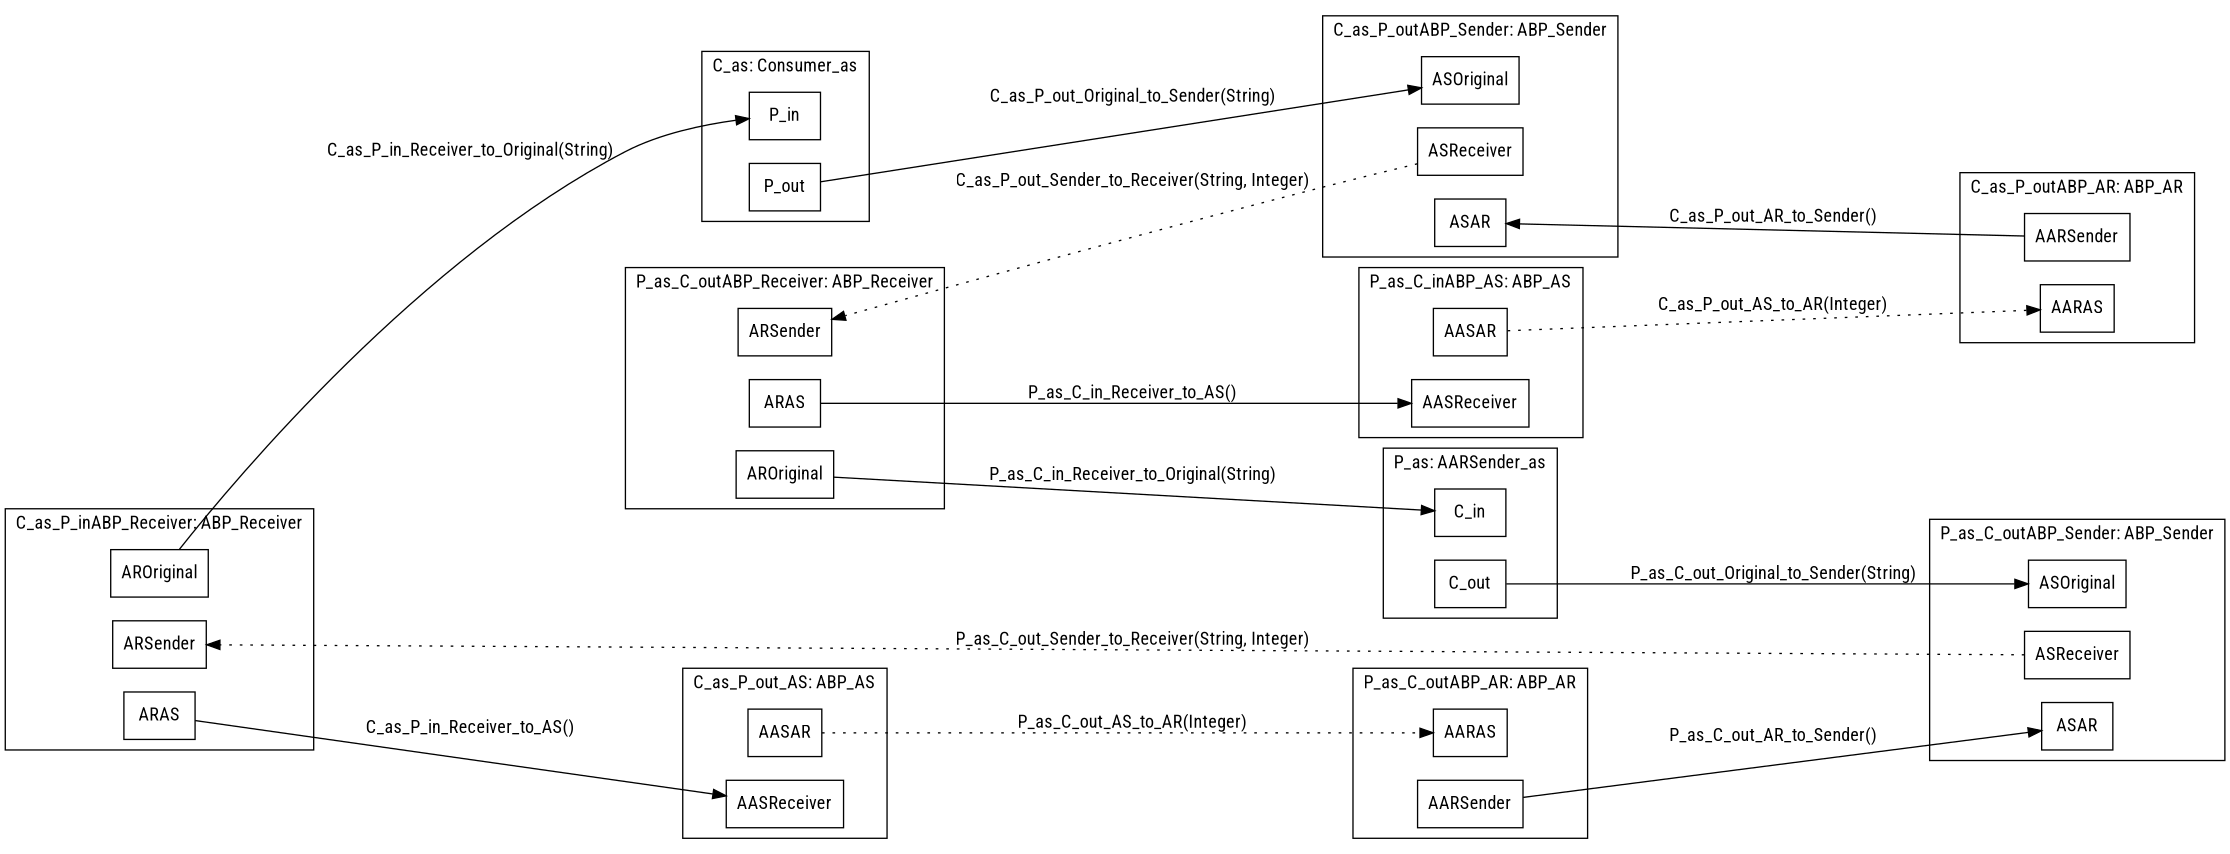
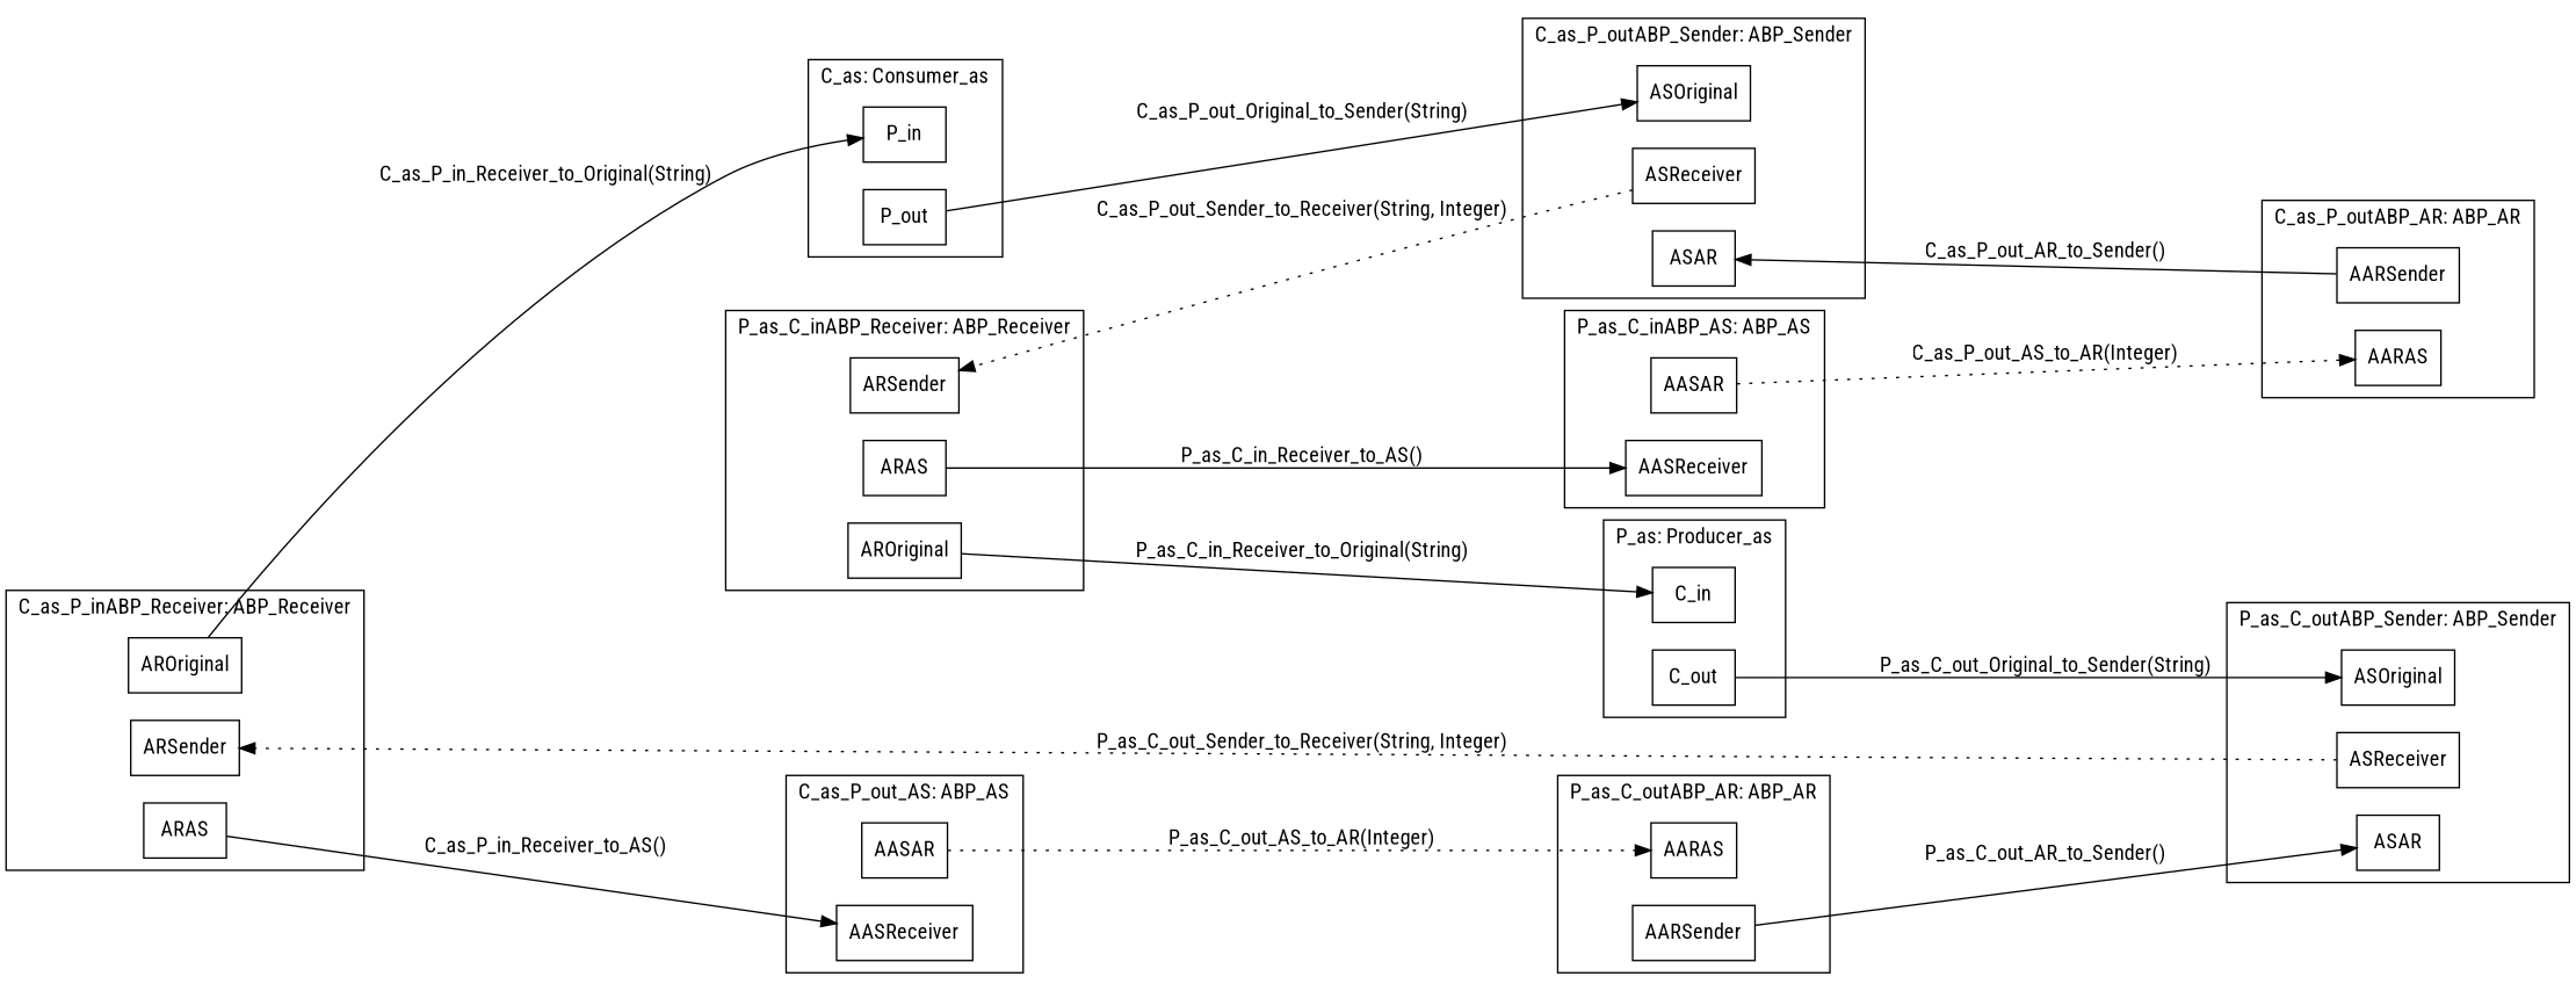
  digraph {
    fontname="Roboto Condensed"
    rankdir=LR
    node [fontname="Roboto Condensed" shape=box]
    edge [fontname="Roboto Condensed"]
    n1 [label=P_in]
    n2 [label=P_out]
    n3 [label=C_in]
    n4 [label=C_out]
    n5 [label=ASOriginal]
    n6 [label=ASReceiver]
    n7 [label=ASAR]
    n8 [label=AARAS]
    n9 [label=AARSender]
    n10 [label=AROriginal]
    n11 [label=ARSender]
    n12 [label=ARAS]
    n13 [label=AASAR]
    n14 [label=AASReceiver]
    n15 [label=ASOriginal]
    n16 [label=ASReceiver]
    n17 [label=ASAR]
    n18 [label=AARAS]
    n19 [label=AARSender]
    n20 [label=AROriginal]
    n21 [label=ARSender]
    n22 [label=ARAS]
    n23 [label=AASAR]
    n24 [label=AASReceiver]
    subgraph cluster_1 {
      label="C_as: Consumer_as"
      n1
      n2
    }
    subgraph cluster_2 {
-     label="P_as: AARSender_as"
+     label="P_as: Producer_as"
      n3
      n4
    }
    subgraph cluster_3 {
      label="P_as_C_outABP_Sender: ABP_Sender"
      n5
      n6
      n7
    }
    subgraph cluster_4 {
      label="P_as_C_outABP_AR: ABP_AR"
      n8
      n9
    }
    subgraph cluster_5 {
      label="C_as_P_inABP_Receiver: ABP_Receiver"
      n10
      n11
      n12
    }
    subgraph cluster_6 {
      label="C_as_P_out_AS: ABP_AS"
      n13
      n14
    }
    subgraph cluster_7 {
      label="C_as_P_outABP_Sender: ABP_Sender"
      n15
      n16
      n17
    }
    subgraph cluster_8 {
      label="C_as_P_outABP_AR: ABP_AR"
      n18
      n19
    }
    subgraph cluster_9 {
-     label="P_as_C_outABP_Receiver: ABP_Receiver"
+     label="P_as_C_inABP_Receiver: ABP_Receiver"
      n20
      n21
      n22
    }
    subgraph cluster_10 {
      label="P_as_C_inABP_AS: ABP_AS"
      n23
      n24
    }
    n2 -> n15 [label="C_as_P_out_Original_to_Sender(String)"]
    n4 -> n5 [label="P_as_C_out_Original_to_Sender(String)"]
    n6 -> n11 [label="P_as_C_out_Sender_to_Receiver(String, Integer)" style=dotted]
    n9 -> n7 [label="P_as_C_out_AR_to_Sender()"]
    n10 -> n1 [label="C_as_P_in_Receiver_to_Original(String)"]
    n12 -> n14 [label="C_as_P_in_Receiver_to_AS()"]
    n13 -> n8 [label="P_as_C_out_AS_to_AR(Integer)" style=dotted]
    n16 -> n21 [label="C_as_P_out_Sender_to_Receiver(String, Integer)" style=dotted]
    n19 -> n17 [label="C_as_P_out_AR_to_Sender()"]
    n20 -> n3 [label="P_as_C_in_Receiver_to_Original(String)"]
    n22 -> n24 [label="P_as_C_in_Receiver_to_AS()"]
    n23 -> n18 [label="C_as_P_out_AS_to_AR(Integer)" style=dotted]
  }
